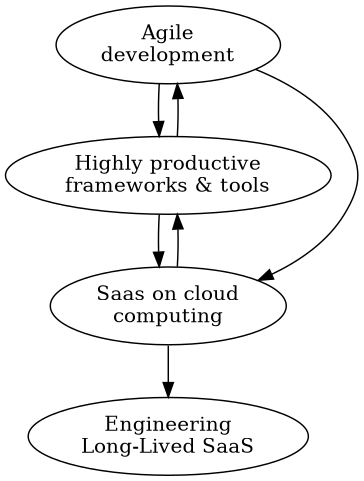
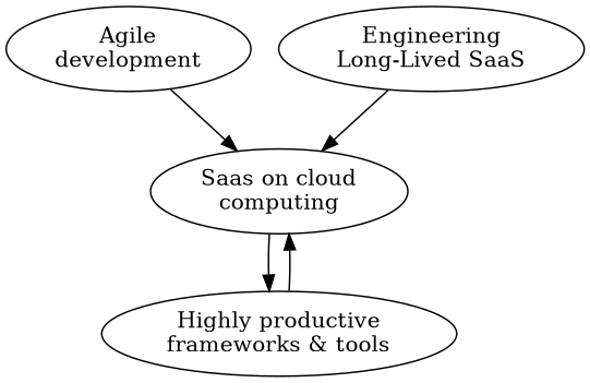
  digraph {
    "Agile\ndevelopment"
    "Highly productive\nframeworks & tools"
    "Saas on cloud\ncomputing"
    "Engineering\nLong-Lived SaaS"
-   "Agile\ndevelopment" -> "Highly productive\nframeworks & tools"
    "Agile\ndevelopment" -> "Saas on cloud\ncomputing"
-   "Highly productive\nframeworks & tools" -> "Agile\ndevelopment"
    "Highly productive\nframeworks & tools" -> "Saas on cloud\ncomputing"
    "Saas on cloud\ncomputing" -> "Highly productive\nframeworks & tools"
-   "Saas on cloud\ncomputing" -> "Engineering\nLong-Lived SaaS"
+   "Engineering\nLong-Lived SaaS" -> "Saas on cloud\ncomputing"
  }
